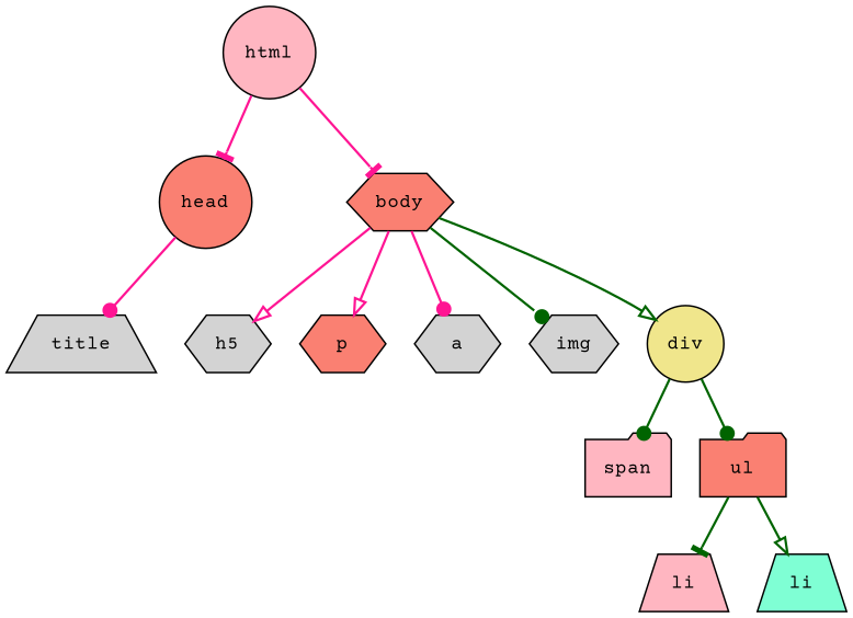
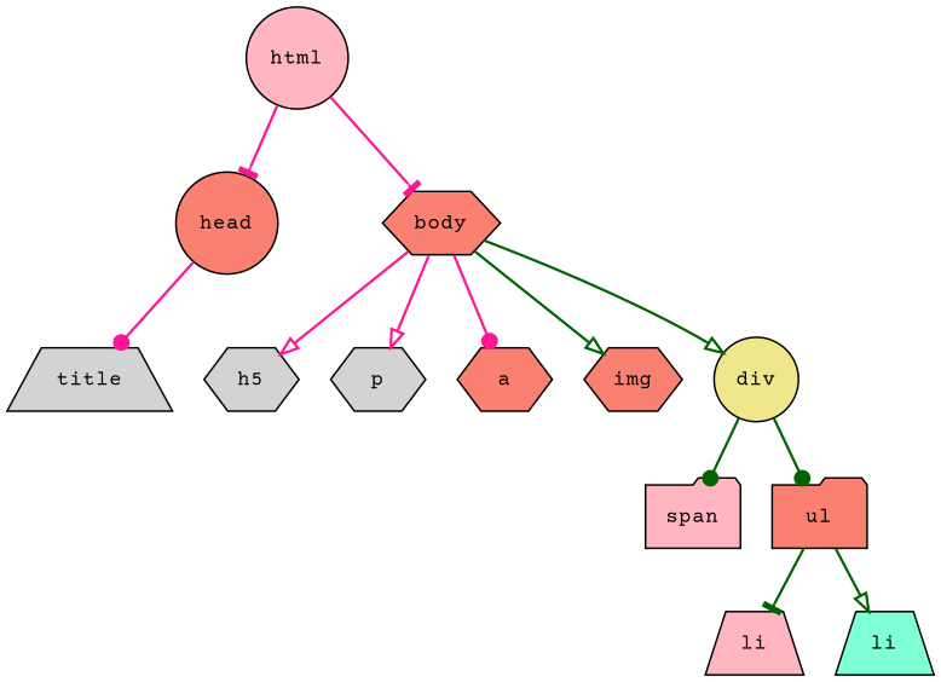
  digraph {
    fontname="Courier Prime"
    node [fillcolor=salmon fontname="Courier Prime" fontsize=12 shape=hexagon style=filled]
    edge [arrowhead=onormal color=deeppink fontname="Courier Prime" penwidth=1.5]
    n1 [fillcolor=lightpink label=html shape=circle]
    n2 [label=head shape=circle]
    n3 [label=body]
    n4 [fillcolor=lightgrey label=title shape=trapezium]
    n5 [fillcolor=lightgrey label=h5]
-   n6 [label=p]
-   n7 [fillcolor=lightgrey label=a]
-   n8 [fillcolor=lightgrey label=img]
+   n6 [fillcolor=lightgrey label=p]
+   n7 [label=a]
+   n8 [label=img]
    n9 [fillcolor=khaki label=div shape=circle]
    n10 [fillcolor=lightpink label=span shape=folder]
    n11 [label=ul shape=folder]
    n12 [fillcolor=lightpink label=li shape=trapezium]
    n13 [fillcolor=aquamarine label=li shape=trapezium]
    n1 -> n2 [arrowhead=tee]
    n1 -> n3 [arrowhead=tee]
    n2 -> n4 [arrowhead=dot]
    n3 -> n5
    n3 -> n6
    n3 -> n7 [arrowhead=dot]
-   n3 -> n8 [arrowhead=dot color=darkgreen]
+   n3 -> n8 [color=darkgreen]
    n3 -> n9 [color=darkgreen]
    n9 -> n10 [arrowhead=dot color=darkgreen]
    n9 -> n11 [arrowhead=dot color=darkgreen]
    n11 -> n12 [arrowhead=tee color=darkgreen]
    n11 -> n13 [color=darkgreen]
  }
